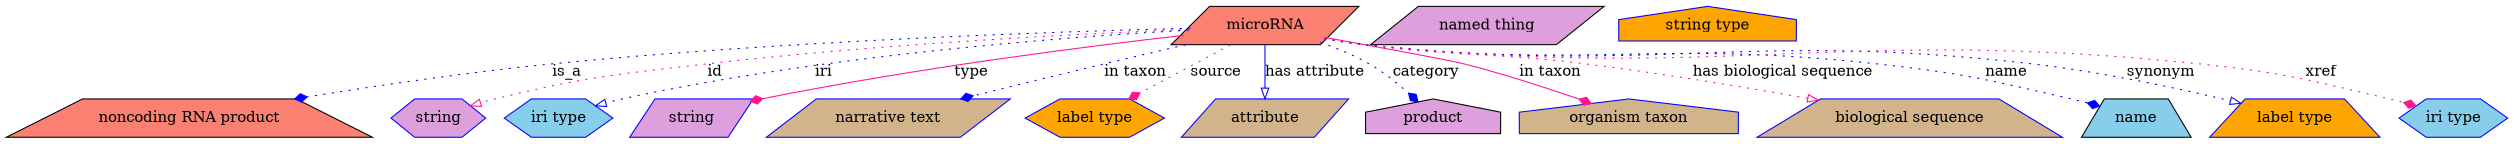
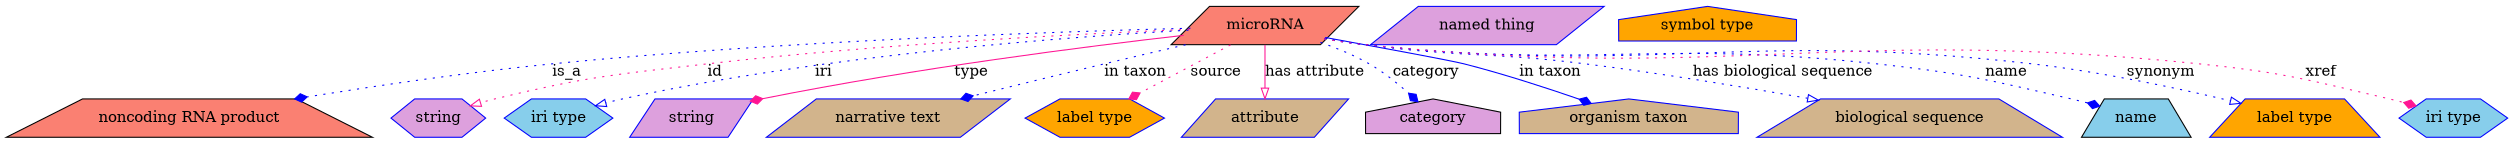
  digraph {
    node [fillcolor=plum shape=parallelogram style=filled color=blue]
    edge [arrowhead=diamond color=blue style=dotted]
    n1 [fillcolor=salmon height=0.5 label=microRNA width=1.3902 color=""]
    "noncoding RNA product" [fillcolor=salmon height=0.5 shape=trapezium width=2.7261 color=""]
    n3 [height=0.5 label=string shape=hexagon width=0.84854]
    n4 [fillcolor=skyblue height=0.5 label="iri type" shape=hexagon width=1.011]
    n5 [height=0.5 label=string width=0.84854]
    n6 [fillcolor=tan height=0.5 label="narrative text" width=1.6068]
    n7 [fillcolor=orange height=0.5 label="label type" shape=hexagon width=1.2638]
    n8 [fillcolor=tan height=0.5 label=attribute width=1.1193]
-   category [height=0.5 shape=house width=1.1374 label=product color=""]
+   category [height=0.5 shape=house width=1.1374 color=""]
    n10 [fillcolor=tan height=0.5 label="organism taxon" shape=house width=1.8234]
    n11 [fillcolor=tan height=0.5 label="biological sequence" shape=trapezium width=2.2387]
    name [fillcolor=skyblue height=0.5 shape=trapezium width=0.84854 color=""]
    n13 [fillcolor=orange height=0.5 label="label type" shape=trapezium width=1.2638]
    n14 [fillcolor=skyblue height=0.5 label="iri type" shape=hexagon width=1.011]
-   n15 [color=black height=0.5 label="named thing" width=1.5346]
-   n16 [fillcolor=orange height=0.5 label="string type" shape=house width=1.5165]
+   n15 [height=0.5 label="named thing" width=1.5346]
+   n16 [fillcolor=orange height=0.5 label="symbol type" shape=house width=1.5165]
    n1 -> "noncoding RNA product" [label=is_a]
    n1 -> n3 [arrowhead=onormal color=deeppink label=id]
    n1 -> n4 [arrowhead=onormal label=iri]
    n1 -> n5 [color=deeppink label=type style=solid]
    n1 -> n6 [label="in taxon"]
    n1 -> n7 [color=deeppink label=source]
-   n1 -> n8 [arrowhead=onormal label="has attribute" style=solid]
+   n1 -> n8 [arrowhead=onormal color=deeppink label="has attribute" style=solid]
    n1 -> category [label=category]
-   n1 -> n10 [color=deeppink label="in taxon" style=solid]
-   n1 -> n11 [arrowhead=onormal color=deeppink label="has biological sequence"]
+   n1 -> n10 [label="in taxon" style=solid]
+   n1 -> n11 [arrowhead=onormal label="has biological sequence"]
    n1 -> name [label=name]
    n1 -> n13 [arrowhead=onormal label=synonym]
    n1 -> n14 [color=deeppink label=xref]
  }
